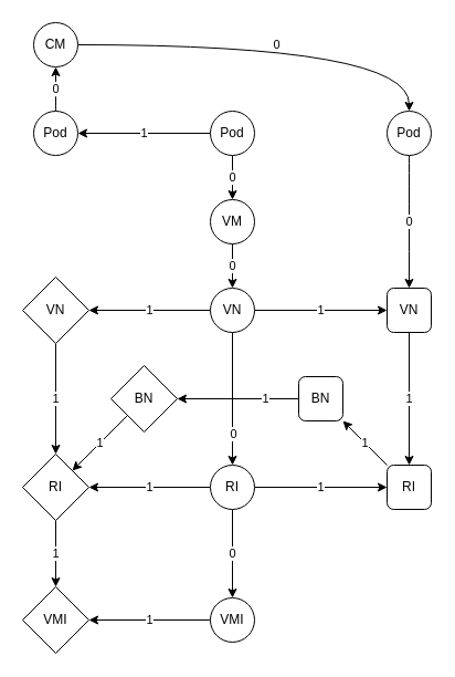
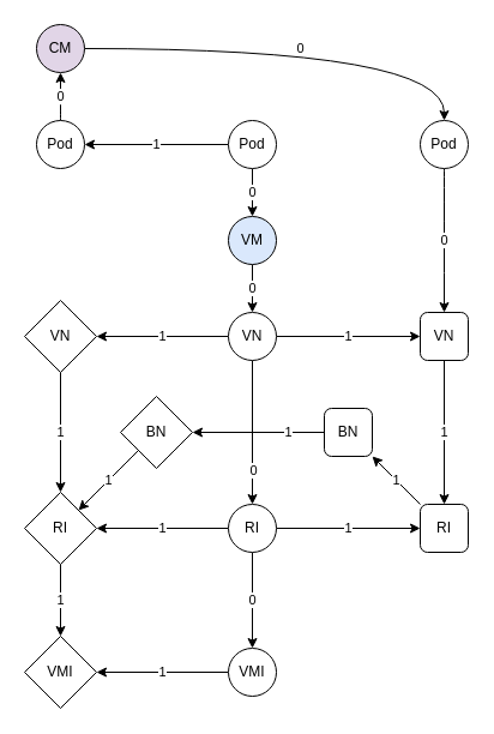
  <mxCell id="0" />
  <mxCell id="1" parent="0" />
  <mxCell id="2" value="0" style="edgeStyle=orthogonalEdgeStyle;rounded=0;orthogonalLoop=1;jettySize=auto;html=1;" edge="1" parent="1" source="4" target="6"><mxGeometry relative="1" as="geometry" /></mxCell>
  <mxCell id="3" value="1" style="edgeStyle=none;rounded=0;orthogonalLoop=1;jettySize=auto;html=1;exitX=0;exitY=0.5;exitDx=0;exitDy=0;" edge="1" parent="1" source="4" target="36"><mxGeometry relative="1" as="geometry" /></mxCell>
  <mxCell id="4" value="Pod" style="ellipse;whiteSpace=wrap;html=1;aspect=fixed;" vertex="1" parent="1"><mxGeometry x="190" y="100" width="40" height="40" as="geometry" /></mxCell>
  <mxCell id="5" value="0" style="edgeStyle=orthogonalEdgeStyle;rounded=0;orthogonalLoop=1;jettySize=auto;html=1;" edge="1" parent="1" source="6" target="11"><mxGeometry relative="1" as="geometry" /></mxCell>
- <mxCell id="6" value="VM" style="ellipse;whiteSpace=wrap;html=1;aspect=fixed;" vertex="1" parent="1"><mxGeometry x="190" y="180" width="40" height="40" as="geometry" /></mxCell>
+ <mxCell id="6" value="VM" style="ellipse;whiteSpace=wrap;html=1;aspect=fixed;fillColor=#dae8fc;" vertex="1" parent="1"><mxGeometry x="190" y="180" width="40" height="40" as="geometry" /></mxCell>
  <mxCell id="7" value="" style="edgeStyle=orthogonalEdgeStyle;rounded=0;orthogonalLoop=1;jettySize=auto;html=1;" edge="1" parent="1" source="11" target="15"><mxGeometry relative="1" as="geometry" /></mxCell>
  <mxCell id="8" value="0" style="edgeLabel;html=1;align=center;verticalAlign=middle;resizable=0;points=[];" vertex="1" connectable="0" parent="7"><mxGeometry x="0.517" relative="1" as="geometry"><mxPoint as="offset" /></mxGeometry></mxCell>
  <mxCell id="9" value="1" style="edgeStyle=none;rounded=0;orthogonalLoop=1;jettySize=auto;html=1;exitX=1;exitY=0.5;exitDx=0;exitDy=0;entryX=0;entryY=0.5;entryDx=0;entryDy=0;" edge="1" parent="1" source="11" target="19"><mxGeometry relative="1" as="geometry" /></mxCell>
  <mxCell id="10" value="1" style="edgeStyle=none;rounded=0;orthogonalLoop=1;jettySize=auto;html=1;exitX=0;exitY=0.5;exitDx=0;exitDy=0;entryX=1;entryY=0.5;entryDx=0;entryDy=0;" edge="1" parent="1" source="11" target="23"><mxGeometry relative="1" as="geometry" /></mxCell>
  <mxCell id="11" value="VN" style="ellipse;whiteSpace=wrap;html=1;aspect=fixed;" vertex="1" parent="1"><mxGeometry x="190" y="260" width="40" height="40" as="geometry" /></mxCell>
  <mxCell id="12" value="1" style="edgeStyle=none;rounded=0;orthogonalLoop=1;jettySize=auto;html=1;exitX=1;exitY=0.5;exitDx=0;exitDy=0;entryX=0;entryY=0.5;entryDx=0;entryDy=0;" edge="1" parent="1" source="15" target="21"><mxGeometry relative="1" as="geometry" /></mxCell>
  <mxCell id="13" value="1" style="edgeStyle=none;rounded=0;orthogonalLoop=1;jettySize=auto;html=1;exitX=0;exitY=0.5;exitDx=0;exitDy=0;entryX=1;entryY=0.5;entryDx=0;entryDy=0;" edge="1" parent="1" source="15" target="26"><mxGeometry relative="1" as="geometry" /></mxCell>
  <mxCell id="14" value="0" style="edgeStyle=none;rounded=0;orthogonalLoop=1;jettySize=auto;html=1;entryX=0.5;entryY=0;entryDx=0;entryDy=0;" edge="1" parent="1" source="15" target="17"><mxGeometry relative="1" as="geometry" /></mxCell>
  <mxCell id="15" value="RI" style="ellipse;whiteSpace=wrap;html=1;aspect=fixed;" vertex="1" parent="1"><mxGeometry x="190" y="420" width="40" height="40" as="geometry" /></mxCell>
  <mxCell id="16" value="1" style="edgeStyle=none;rounded=0;orthogonalLoop=1;jettySize=auto;html=1;" edge="1" parent="1" source="17" target="27"><mxGeometry relative="1" as="geometry" /></mxCell>
  <mxCell id="17" value="VMI" style="ellipse;whiteSpace=wrap;html=1;aspect=fixed;" vertex="1" parent="1"><mxGeometry x="190" y="540" width="40" height="40" as="geometry" /></mxCell>
  <mxCell id="18" value="1" style="edgeStyle=none;rounded=0;orthogonalLoop=1;jettySize=auto;html=1;" edge="1" parent="1" source="19" target="21"><mxGeometry relative="1" as="geometry" /></mxCell>
  <mxCell id="19" value="VN" style="rounded=1;whiteSpace=wrap;html=1;" vertex="1" parent="1"><mxGeometry x="350" y="260" width="40" height="40" as="geometry" /></mxCell>
  <mxCell id="20" value="1" style="edgeStyle=none;rounded=0;orthogonalLoop=1;jettySize=auto;html=1;exitX=0;exitY=0;exitDx=0;exitDy=0;entryX=1;entryY=1;entryDx=0;entryDy=0;" edge="1" parent="1" source="21" target="32"><mxGeometry relative="1" as="geometry" /></mxCell>
  <mxCell id="21" value="RI" style="rounded=1;whiteSpace=wrap;html=1;" vertex="1" parent="1"><mxGeometry x="350" y="420" width="40" height="40" as="geometry" /></mxCell>
  <mxCell id="22" value="1" style="edgeStyle=none;rounded=0;orthogonalLoop=1;jettySize=auto;html=1;exitX=0.5;exitY=1;exitDx=0;exitDy=0;entryX=0.5;entryY=0;entryDx=0;entryDy=0;" edge="1" parent="1" source="23" target="26"><mxGeometry relative="1" as="geometry" /></mxCell>
  <mxCell id="23" value="VN" style="rhombus;whiteSpace=wrap;html=1;" vertex="1" parent="1"><mxGeometry x="20" y="250" width="60" height="60" as="geometry" /></mxCell>
  <mxCell id="24" value="1" style="edgeStyle=none;rounded=0;orthogonalLoop=1;jettySize=auto;html=1;exitX=0.5;exitY=1;exitDx=0;exitDy=0;entryX=0.5;entryY=0;entryDx=0;entryDy=0;" edge="1" parent="1" source="26" target="27"><mxGeometry relative="1" as="geometry" /></mxCell>
  <mxCell id="25" value="1" style="edgeStyle=none;rounded=0;orthogonalLoop=1;jettySize=auto;html=1;exitX=0;exitY=1;exitDx=0;exitDy=0;entryX=1;entryY=0;entryDx=0;entryDy=0;" edge="1" parent="1" source="31" target="26"><mxGeometry relative="1" as="geometry"><mxPoint x="140" y="410" as="targetPoint" /></mxGeometry></mxCell>
  <mxCell id="26" value="RI" style="rhombus;whiteSpace=wrap;html=1;" vertex="1" parent="1"><mxGeometry x="20" y="410" width="60" height="60" as="geometry" /></mxCell>
  <mxCell id="27" value="VMI" style="rhombus;whiteSpace=wrap;html=1;" vertex="1" parent="1"><mxGeometry x="20" y="530" width="60" height="60" as="geometry" /></mxCell>
  <mxCell id="28" style="edgeStyle=none;rounded=0;orthogonalLoop=1;jettySize=auto;html=1;entryX=0.5;entryY=0;entryDx=0;entryDy=0;" edge="1" parent="1" source="21" target="21"><mxGeometry relative="1" as="geometry" /></mxCell>
  <mxCell id="29" style="edgeStyle=none;rounded=0;orthogonalLoop=1;jettySize=auto;html=1;exitX=0;exitY=0.5;exitDx=0;exitDy=0;entryX=1;entryY=0.5;entryDx=0;entryDy=0;" edge="1" parent="1" source="32" target="31"><mxGeometry relative="1" as="geometry"><mxPoint x="280" y="320" as="targetPoint" /><Array as="points" /></mxGeometry></mxCell>
  <mxCell id="30" value="1" style="edgeLabel;html=1;align=center;verticalAlign=middle;resizable=0;points=[];" vertex="1" connectable="0" parent="29"><mxGeometry x="-0.436" y="-1" relative="1" as="geometry"><mxPoint as="offset" /></mxGeometry></mxCell>
  <mxCell id="31" value="BN" style="rhombus;whiteSpace=wrap;html=1;" vertex="1" parent="1"><mxGeometry x="100" y="330" width="60" height="60" as="geometry" /></mxCell>
  <mxCell id="32" value="BN" style="rounded=1;whiteSpace=wrap;html=1;" vertex="1" parent="1"><mxGeometry x="270" y="340" width="40" height="40" as="geometry" /></mxCell>
  <mxCell id="33" value="0" style="edgeStyle=orthogonalEdgeStyle;curved=1;rounded=0;orthogonalLoop=1;jettySize=auto;html=1;exitX=0.5;exitY=1;exitDx=0;exitDy=0;" edge="1" parent="1" source="34" target="19"><mxGeometry relative="1" as="geometry" /></mxCell>
  <mxCell id="34" value="Pod" style="ellipse;whiteSpace=wrap;html=1;aspect=fixed;" vertex="1" parent="1"><mxGeometry x="350" y="100" width="40" height="40" as="geometry" /></mxCell>
  <mxCell id="35" value="0" style="edgeStyle=orthogonalEdgeStyle;curved=1;rounded=0;orthogonalLoop=1;jettySize=auto;html=1;exitX=0.5;exitY=0;exitDx=0;exitDy=0;entryX=0.5;entryY=1;entryDx=0;entryDy=0;" edge="1" parent="1" source="36" target="38"><mxGeometry relative="1" as="geometry" /></mxCell>
  <mxCell id="36" value="Pod" style="ellipse;whiteSpace=wrap;html=1;aspect=fixed;" vertex="1" parent="1"><mxGeometry x="30" y="100" width="40" height="40" as="geometry" /></mxCell>
  <mxCell id="37" value="0" style="edgeStyle=orthogonalEdgeStyle;curved=1;rounded=0;orthogonalLoop=1;jettySize=auto;html=1;exitX=1;exitY=0.5;exitDx=0;exitDy=0;entryX=0.5;entryY=0;entryDx=0;entryDy=0;" edge="1" parent="1" source="38" target="34"><mxGeometry relative="1" as="geometry" /></mxCell>
- <mxCell id="38" value="CM" style="ellipse;whiteSpace=wrap;html=1;aspect=fixed;" vertex="1" parent="1"><mxGeometry x="30" width="40" height="40" as="geometry" y="20" /></mxCell>
+ <mxCell id="38" value="CM" style="ellipse;whiteSpace=wrap;html=1;aspect=fixed;fillColor=#e1d5e7;" vertex="1" parent="1"><mxGeometry x="30" width="40" height="40" as="geometry" y="20" /></mxCell>
